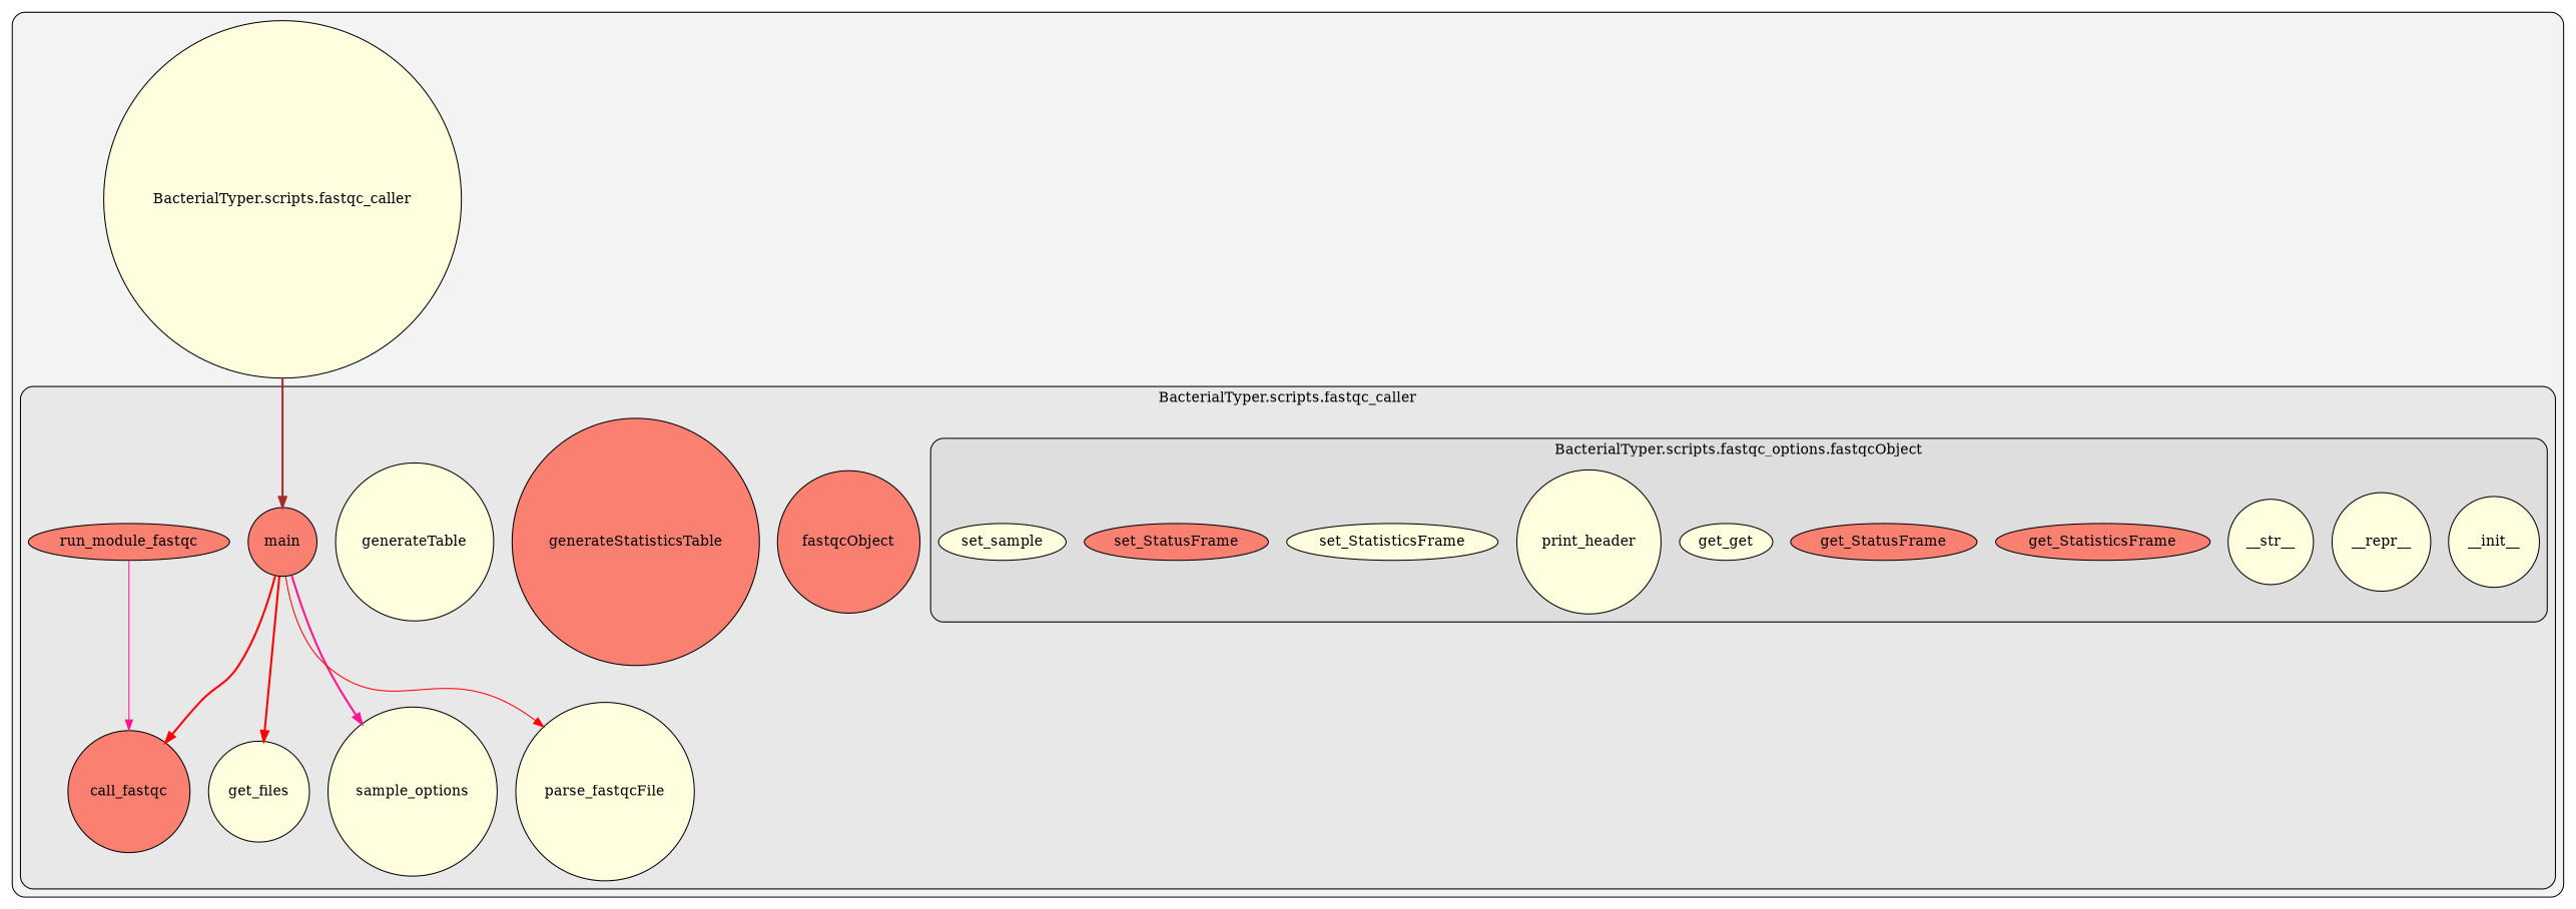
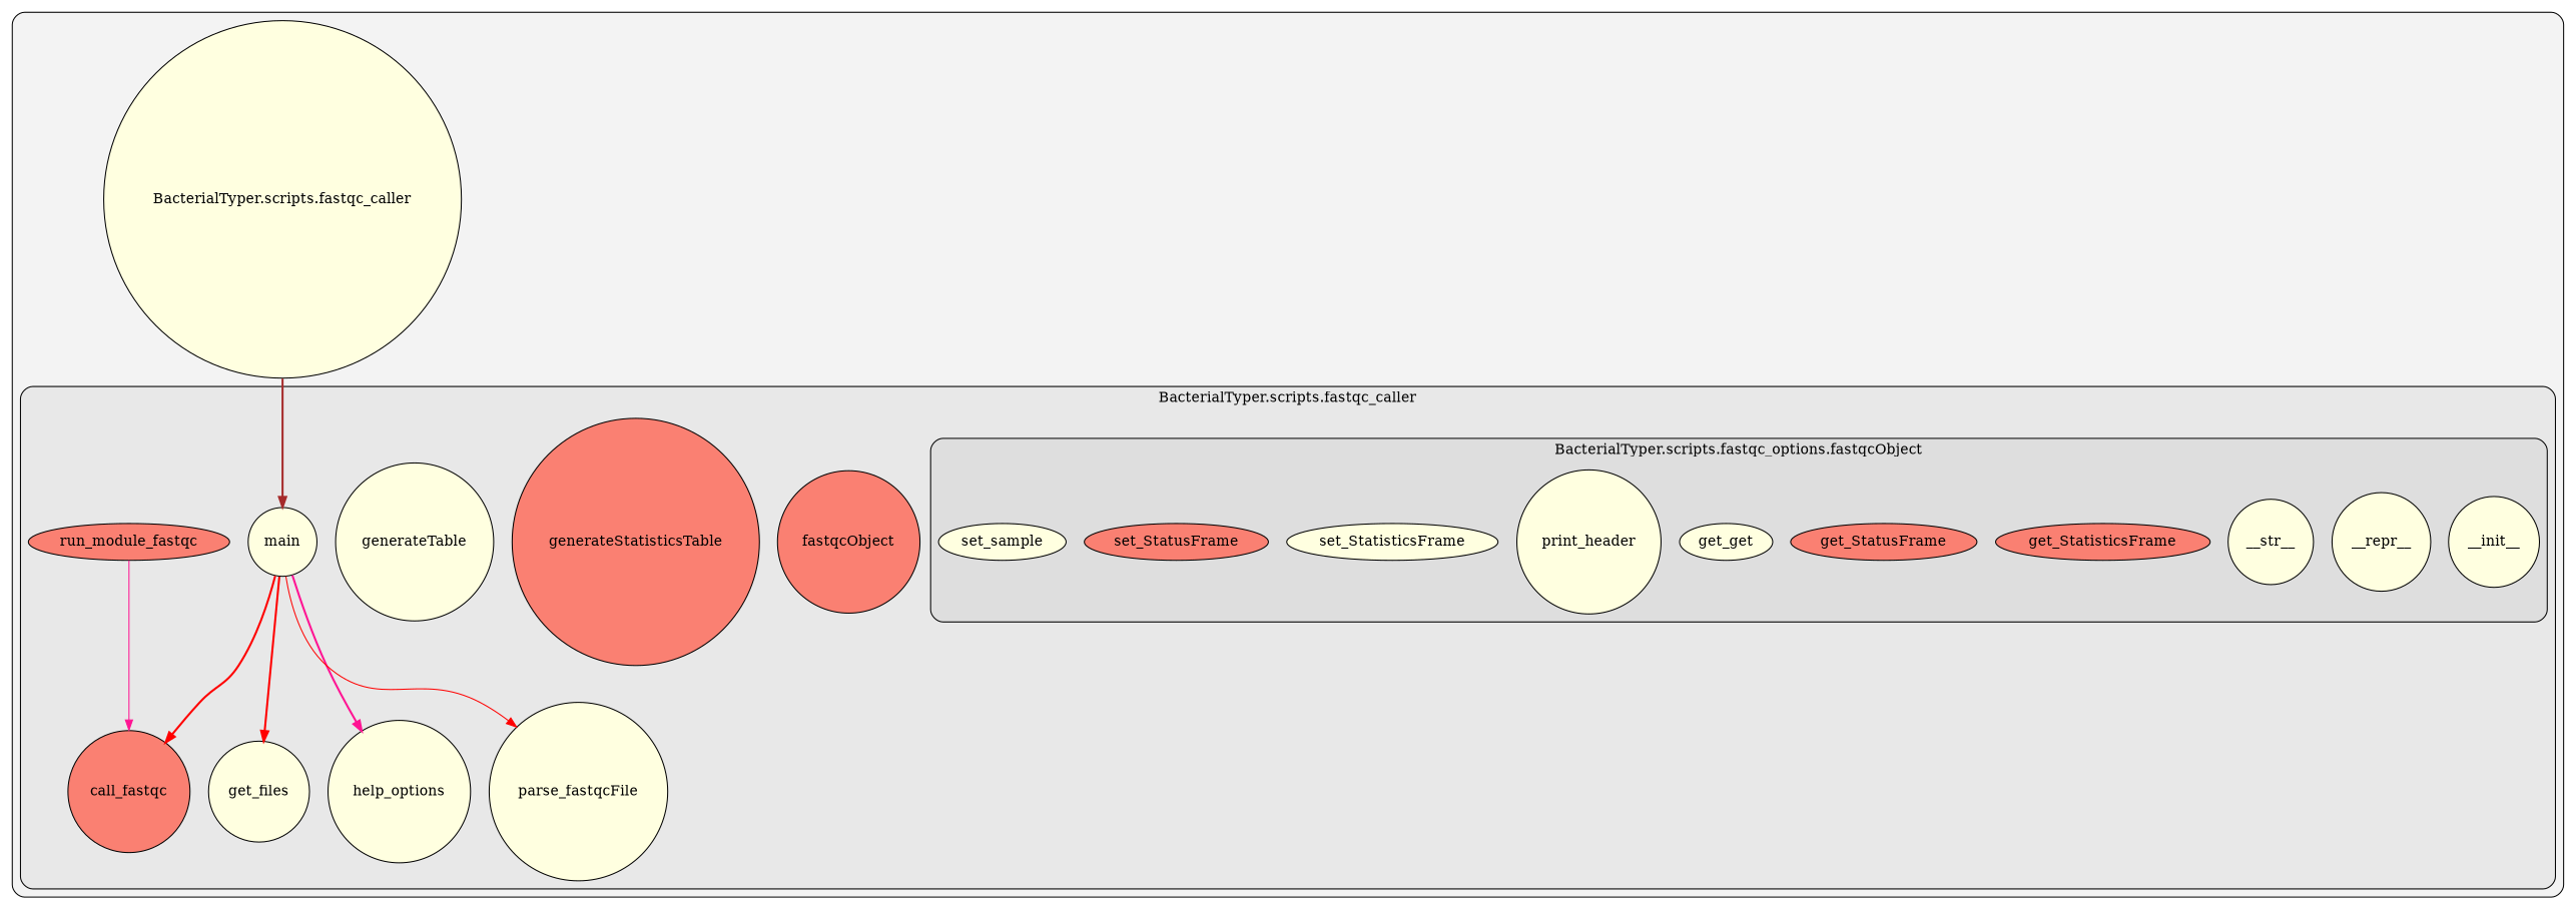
  digraph {
    clusterrank=local
    rankdir=TB
    node [fillcolor=lightyellow fontcolor="#000000" group=0 shape=circle style=filled]
    edge [color=red style=bold]
    n1 [label=__init__]
    n2 [label=__repr__]
    n3 [label=__str__]
    n4 [fillcolor=salmon label=get_StatisticsFrame shape=ellipse]
    n5 [fillcolor=salmon label=get_StatusFrame shape=ellipse]
    n6 [label=get_get shape=ellipse]
    n7 [label=print_header]
    n8 [label=set_StatisticsFrame shape=ellipse]
    n9 [fillcolor=salmon label=set_StatusFrame shape=ellipse]
    n10 [label=set_sample shape=ellipse]
    n11 [fillcolor=salmon label=call_fastqc]
    n12 [fillcolor=salmon label=fastqcObject]
    n13 [fillcolor=salmon label=generateStatisticsTable]
    n14 [label=generateTable]
    n15 [label=get_files]
-   n16 [label=sample_options]
-   n17 [fillcolor=salmon label=main]
+   n16 [label=help_options]
+   n17 [label=main]
    n18 [label=parse_fastqcFile]
    n19 [fillcolor=salmon label=run_module_fastqc shape=ellipse]
    n20 [label="BacterialTyper.scripts.fastqc_caller"]
    subgraph cluster_1 {
      fillcolor="#80808018"
      style="filled,rounded"
      n20
      subgraph cluster_2 {
        fillcolor="#80808018"
        label="BacterialTyper.scripts.fastqc_caller"
        style="filled,rounded"
        n11
        n12
        n13
        n14
        n15
        n16
        n17
        n18
        n19
        subgraph cluster_3 {
          fillcolor="#80808018"
          label="BacterialTyper.scripts.fastqc_options.fastqcObject"
          style="filled,rounded"
          n1
          n2
          n3
          n4
          n5
          n6
          n7
          n8
          n9
          n10
        }
      }
    }
    n17 -> n11
    n17 -> n15
    n17 -> n16 [color=deeppink]
    n17 -> n18 [style=solid]
    n19 -> n11 [color=deeppink style=solid]
    n20 -> n17 [color=brown]
  }
